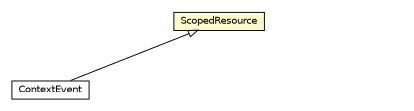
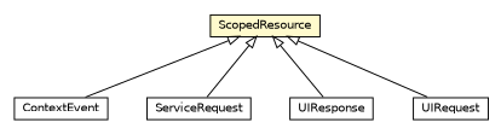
  digraph {
    nodesep=0.25
    ranksep=0.5
    node [fontcolor=black fontname=Helvetica fontsize=10.0 shape=plaintext]
    edge [arrowtail=empty dir=back fontname=Helvetica fontsize=10 headport=p labelfontname=Helvetica labelfontsize=10 tailport=p]
    n1 [label=<<table title="org.universAAL.middleware.rdf.ScopedResource" border="0" cellborder="1" cellspacing="0" cellpadding="2" port="p" bgcolor="lemonChiffon" href="./ScopedResource.html"> 		<tr><td><table border="0" cellspacing="0" cellpadding="1"> <tr><td align="center" balign="center"> ScopedResource </td></tr> 		</table></td></tr> 		</table>>]
    n2 [label=<<table title="org.universAAL.middleware.context.ContextEvent" border="0" cellborder="1" cellspacing="0" cellpadding="2" port="p" href="../context/ContextEvent.html"> 		<tr><td><table border="0" cellspacing="0" cellpadding="1"> <tr><td align="center" balign="center"> ContextEvent </td></tr> 		</table></td></tr> 		</table>>]
+   n3 [label=<<table title="org.universAAL.middleware.service.ServiceRequest" border="0" cellborder="1" cellspacing="0" cellpadding="2" port="p" href="../service/ServiceRequest.html"> 		<tr><td><table border="0" cellspacing="0" cellpadding="1"> <tr><td align="center" balign="center"> ServiceRequest </td></tr> 		</table></td></tr> 		</table>>]
+   n4 [label=<<table title="org.universAAL.middleware.ui.UIResponse" border="0" cellborder="1" cellspacing="0" cellpadding="2" port="p" href="../ui/UIResponse.html"> 		<tr><td><table border="0" cellspacing="0" cellpadding="1"> <tr><td align="center" balign="center"> UIResponse </td></tr> 		</table></td></tr> 		</table>>]
+   n5 [label=<<table title="org.universAAL.middleware.ui.UIRequest" border="0" cellborder="1" cellspacing="0" cellpadding="2" port="p" href="../ui/UIRequest.html"> 		<tr><td><table border="0" cellspacing="0" cellpadding="1"> <tr><td align="center" balign="center"> UIRequest </td></tr> 		</table></td></tr> 		</table>>]
    n1 -> n2
+   n1 -> n3
+   n1 -> n4
+   n1 -> n5
  }
